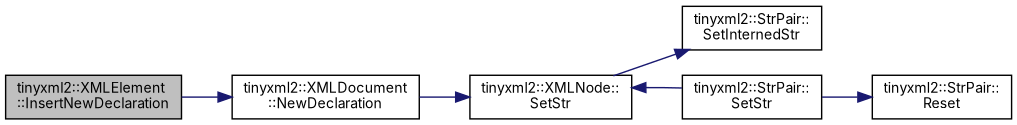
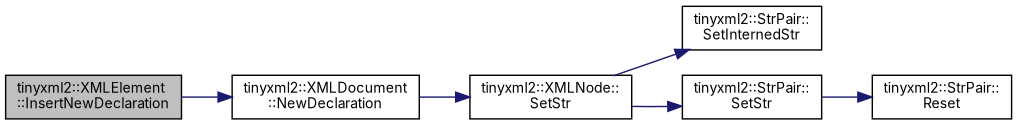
  digraph {
    fontname=Inter
    rankdir=LR
    node [color=black fillcolor=white fontname=Inter fontsize=10 shape=record style=filled]
    edge [color=midnightblue fontname=Inter fontsize=10 labelfontname=Helvetica labelfontsize=10 style=solid]
    n1 [fillcolor=grey75 fontcolor=black height=0.2 label="tinyxml2::XMLElement\l::InsertNewDeclaration" width=0.4]
    n2 [height=0.2 label="tinyxml2::XMLDocument\l::NewDeclaration" width=0.4]
    n3 [height=0.2 label="tinyxml2::XMLNode::\lSetStr" width=0.4]
    n4 [height=0.2 label="tinyxml2::StrPair::\lSetInternedStr" width=0.4]
    n5 [height=0.2 label="tinyxml2::StrPair::\lSetStr" width=0.4]
    n6 [height=0.2 label="tinyxml2::StrPair::\lReset" width=0.4]
    n1 -> n2
    n2 -> n3
    n3 -> n4
-   n5 -> n3
+   n3 -> n5
    n5 -> n6
  }
